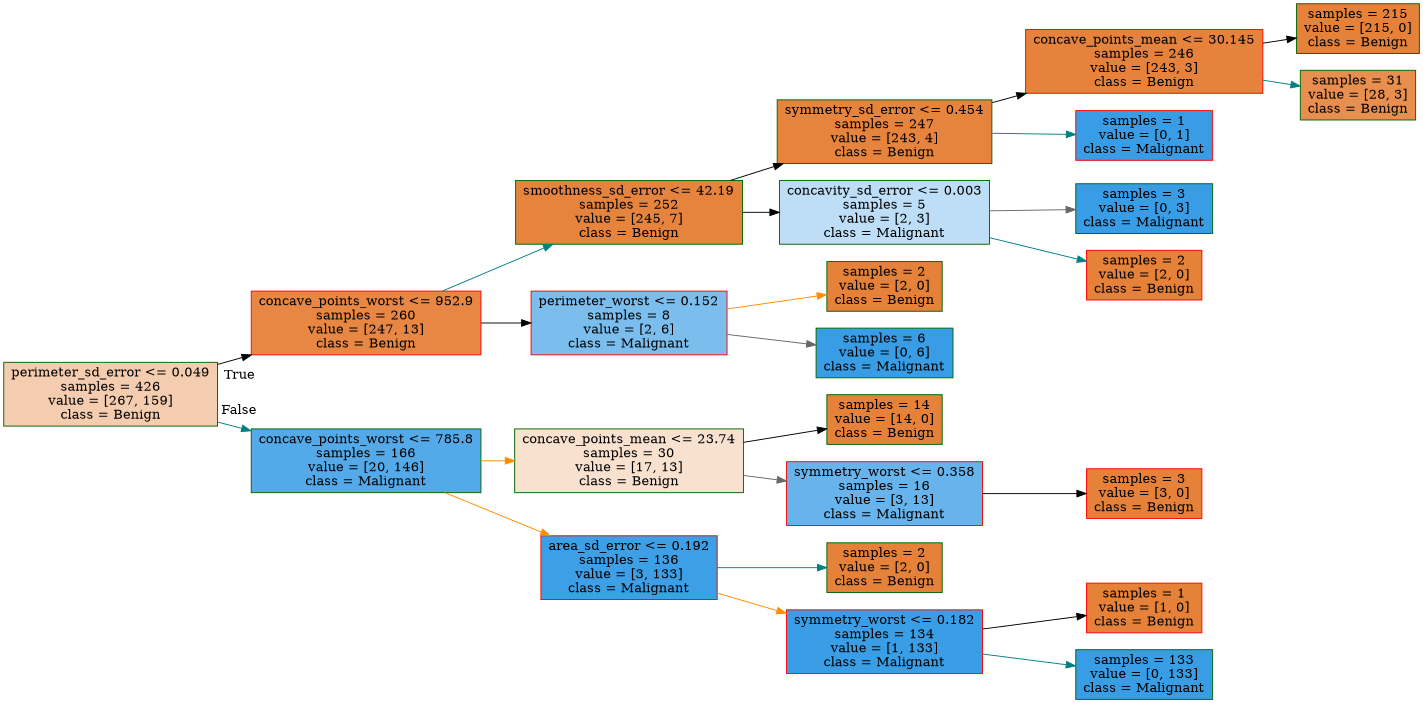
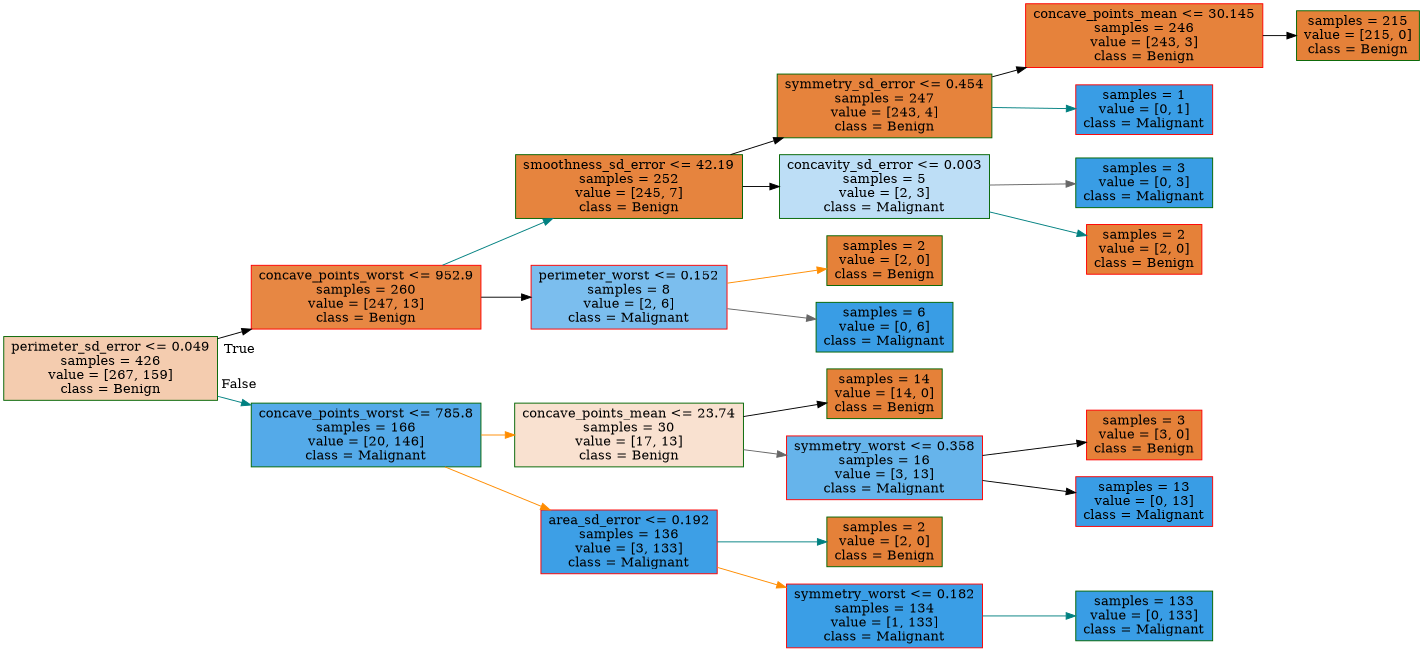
  digraph {
    rankdir=LR
    node [color=darkgreen fillcolor="#e58139ff" shape=box style=filled]
    edge [color=black]
    n1 [fillcolor="#e5813967" label="perimeter_sd_error <= 0.049\nsamples = 426\nvalue = [267, 159]\nclass = Benign"]
    n2 [color=red fillcolor="#e58139f2" label="concave_points_worst <= 952.9\nsamples = 260\nvalue = [247, 13]\nclass = Benign"]
    n3 [fillcolor="#399de5dc" label="concave_points_worst <= 785.8\nsamples = 166\nvalue = [20, 146]\nclass = Malignant"]
    n4 [fillcolor="#e58139f8" label="smoothness_sd_error <= 42.19\nsamples = 252\nvalue = [245, 7]\nclass = Benign"]
    n5 [color=red fillcolor="#399de5aa" label="perimeter_worst <= 0.152\nsamples = 8\nvalue = [2, 6]\nclass = Malignant"]
    n6 [fillcolor="#e581393c" label="concave_points_mean <= 23.74\nsamples = 30\nvalue = [17, 13]\nclass = Benign"]
    n7 [color=red fillcolor="#399de5f9" label="area_sd_error <= 0.192\nsamples = 136\nvalue = [3, 133]\nclass = Malignant"]
    n8 [fillcolor="#e58139fb" label="symmetry_sd_error <= 0.454\nsamples = 247\nvalue = [243, 4]\nclass = Benign"]
    n9 [fillcolor="#399de555" label="concavity_sd_error <= 0.003\nsamples = 5\nvalue = [2, 3]\nclass = Malignant"]
    n10 [label="samples = 2\nvalue = [2, 0]\nclass = Benign"]
    n11 [fillcolor="#399de5ff" label="samples = 6\nvalue = [0, 6]\nclass = Malignant"]
    n12 [color=red fillcolor="#e58139fc" label="concave_points_mean <= 30.145\nsamples = 246\nvalue = [243, 3]\nclass = Benign"]
    n13 [color=red fillcolor="#399de5ff" label="samples = 1\nvalue = [0, 1]\nclass = Malignant"]
    n14 [fillcolor="#399de5ff" label="samples = 3\nvalue = [0, 3]\nclass = Malignant"]
    n15 [color=red label="samples = 2\nvalue = [2, 0]\nclass = Benign"]
    n16 [label="samples = 215\nvalue = [215, 0]\nclass = Benign"]
-   n17 [fillcolor="#e58139e4" label="samples = 31\nvalue = [28, 3]\nclass = Benign"]
    n18 [label="samples = 14\nvalue = [14, 0]\nclass = Benign"]
    n19 [color=red fillcolor="#399de5c4" label="symmetry_worst <= 0.358\nsamples = 16\nvalue = [3, 13]\nclass = Malignant"]
    n20 [label="samples = 2\nvalue = [2, 0]\nclass = Benign"]
    n21 [color=red fillcolor="#399de5fd" label="symmetry_worst <= 0.182\nsamples = 134\nvalue = [1, 133]\nclass = Malignant"]
    n22 [color=red label="samples = 3\nvalue = [3, 0]\nclass = Benign"]
-   n24 [color=red label="samples = 1\nvalue = [1, 0]\nclass = Benign"]
+   n23 [color=red fillcolor="#399de5ff" label="samples = 13\nvalue = [0, 13]\nclass = Malignant"]
    n25 [fillcolor="#399de5ff" label="samples = 133\nvalue = [0, 133]\nclass = Malignant"]
    n1 -> n2 [headlabel=True labelangle=45 labeldistance=2.5]
    n1 -> n3 [color=teal headlabel=False labelangle=-45 labeldistance=2.5]
    n2 -> n4 [color=teal]
    n2 -> n5
    n3 -> n6 [color=darkorange]
    n3 -> n7 [color=darkorange]
    n4 -> n8
    n4 -> n9
    n5 -> n10 [color=darkorange]
    n5 -> n11 [color=gray40]
    n6 -> n18
    n6 -> n19 [color=gray40]
    n7 -> n20 [color=teal]
    n7 -> n21 [color=darkorange]
    n8 -> n12
    n8 -> n13 [color=teal]
    n9 -> n14 [color=gray40]
    n9 -> n15 [color=teal]
    n12 -> n16
-   n12 -> n17 [color=teal]
    n19 -> n22
-   n21 -> n24
+   n19 -> n23
    n21 -> n25 [color=teal]
  }
